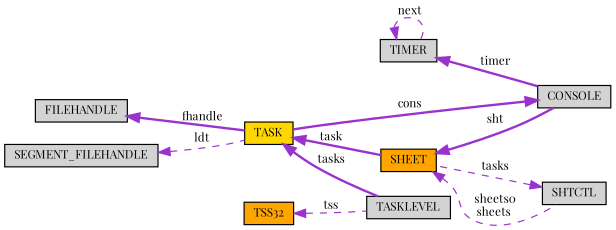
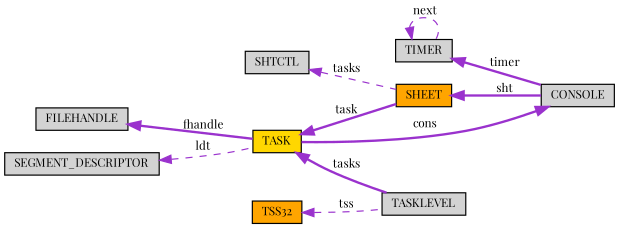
  digraph {
    fontname="Playfair Display"
    rankdir=LR
    node [color=black fillcolor=lightgrey fontname="Playfair Display" fontsize=10 shape=record style=filled]
    edge [color=darkorchid3 dir=back fontname="Playfair Display" fontsize=10 labelfontname=Helvetica labelfontsize=10 style=bold]
    n1 [fontcolor=black height=0.2 label=TASKLEVEL width=0.4]
    n2 [fillcolor=gold height=0.2 label=TASK width=0.4]
    n3 [fillcolor=orange height=0.2 label=SHEET width=0.4]
    n4 [height=0.2 label=CONSOLE width=0.4]
    n5 [height=0.2 label=SHTCTL width=0.4]
    n6 [height=0.2 label=FILEHANDLE width=0.4]
    n7 [height=0.2 label=TIMER width=0.4]
-   n8 [height=0.2 label=SEGMENT_FILEHANDLE width=0.4]
+   n8 [height=0.2 label=SEGMENT_DESCRIPTOR width=0.4]
    n9 [fillcolor=orange height=0.2 label=TSS32 width=0.4]
    n2 -> n1 [label=" tasks"]
    n2 -> n3 [label=" task"]
    n3 -> n4 [label=" sht"]
-   n3 -> n5 [label=" sheets0\nsheets" style=dashed]
    n4 -> n2 [label=" cons"]
    n5 -> n3 [label=" tasks" style=dashed]
    n6 -> n2 [label=" fhandle"]
    n7 -> n4 [label=" timer"]
    n7 -> n7 [label=" next" style=dashed]
    n8 -> n2 [label=" ldt" style=dashed]
    n9 -> n1 [label=" tss" style=dashed]
  }
